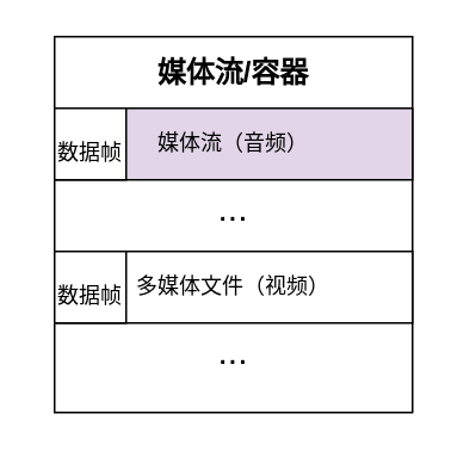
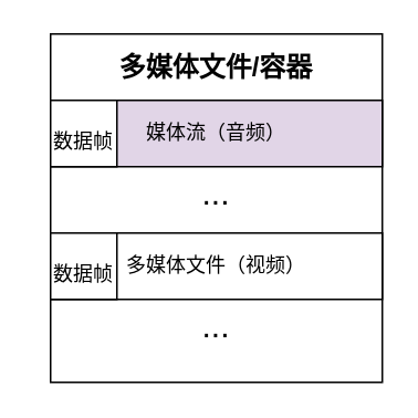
  <mxCell id="0" />
  <mxCell id="1" parent="0" />
- <mxCell id="2" value="&lt;font style=&quot;font-size: 16px;&quot;&gt;媒体流/容器&lt;/font&gt;" style="swimlane;whiteSpace=wrap;html=1;startSize=40;" parent="1" vertex="1"><mxGeometry x="30" y="20" width="200" height="210" as="geometry" /></mxCell>
+ <mxCell id="2" value="&lt;font style=&quot;font-size: 16px;&quot;&gt;多媒体文件/容器&lt;/font&gt;" style="swimlane;whiteSpace=wrap;html=1;startSize=40;" parent="1" vertex="1"><mxGeometry x="30" y="20" width="200" height="210" as="geometry" /></mxCell>
  <mxCell id="3" value="媒体流（音频）" style="rounded=0;whiteSpace=wrap;html=1;fillColor=#e1d5e7;" parent="2" vertex="1"><mxGeometry y="40" width="200" height="40" as="geometry" /></mxCell>
  <mxCell id="4" value="多媒体文件（视频）" style="rounded=0;whiteSpace=wrap;html=1;" parent="2" vertex="1"><mxGeometry y="120" width="200" height="40" as="geometry" /></mxCell>
  <mxCell id="5" value="&lt;font style=&quot;font-size: 20px;&quot;&gt;...&lt;/font&gt;" style="text;html=1;strokeColor=none;fillColor=none;align=center;verticalAlign=middle;whiteSpace=wrap;rounded=0;" parent="2" vertex="1"><mxGeometry x="70" y="80" width="60" height="30" as="geometry" /></mxCell>
  <mxCell id="6" value="&lt;font style=&quot;font-size: 20px;&quot;&gt;...&lt;/font&gt;" style="text;html=1;strokeColor=none;fillColor=none;align=center;verticalAlign=middle;whiteSpace=wrap;rounded=0;" parent="2" vertex="1"><mxGeometry x="70" y="160" width="60" height="30" as="geometry" /></mxCell>
  <mxCell id="7" value="" style="rounded=0;whiteSpace=wrap;html=1;" parent="2" vertex="1"><mxGeometry y="40" width="40" height="40" as="geometry" /></mxCell>
  <mxCell id="8" value="" style="whiteSpace=wrap;html=1;aspect=fixed;" parent="2" vertex="1"><mxGeometry y="120" width="40" height="40" as="geometry" /></mxCell>
  <mxCell id="9" value="数据帧" style="text;html=1;strokeColor=none;fillColor=none;align=center;verticalAlign=middle;whiteSpace=wrap;rounded=0;" parent="1" vertex="1"><mxGeometry x="20" y="70" width="60" height="30" as="geometry" /></mxCell>
  <mxCell id="10" value="数据帧" style="text;html=1;strokeColor=none;fillColor=none;align=center;verticalAlign=middle;whiteSpace=wrap;rounded=0;" parent="1" vertex="1"><mxGeometry x="20" y="150" width="60" height="30" as="geometry" /></mxCell>
